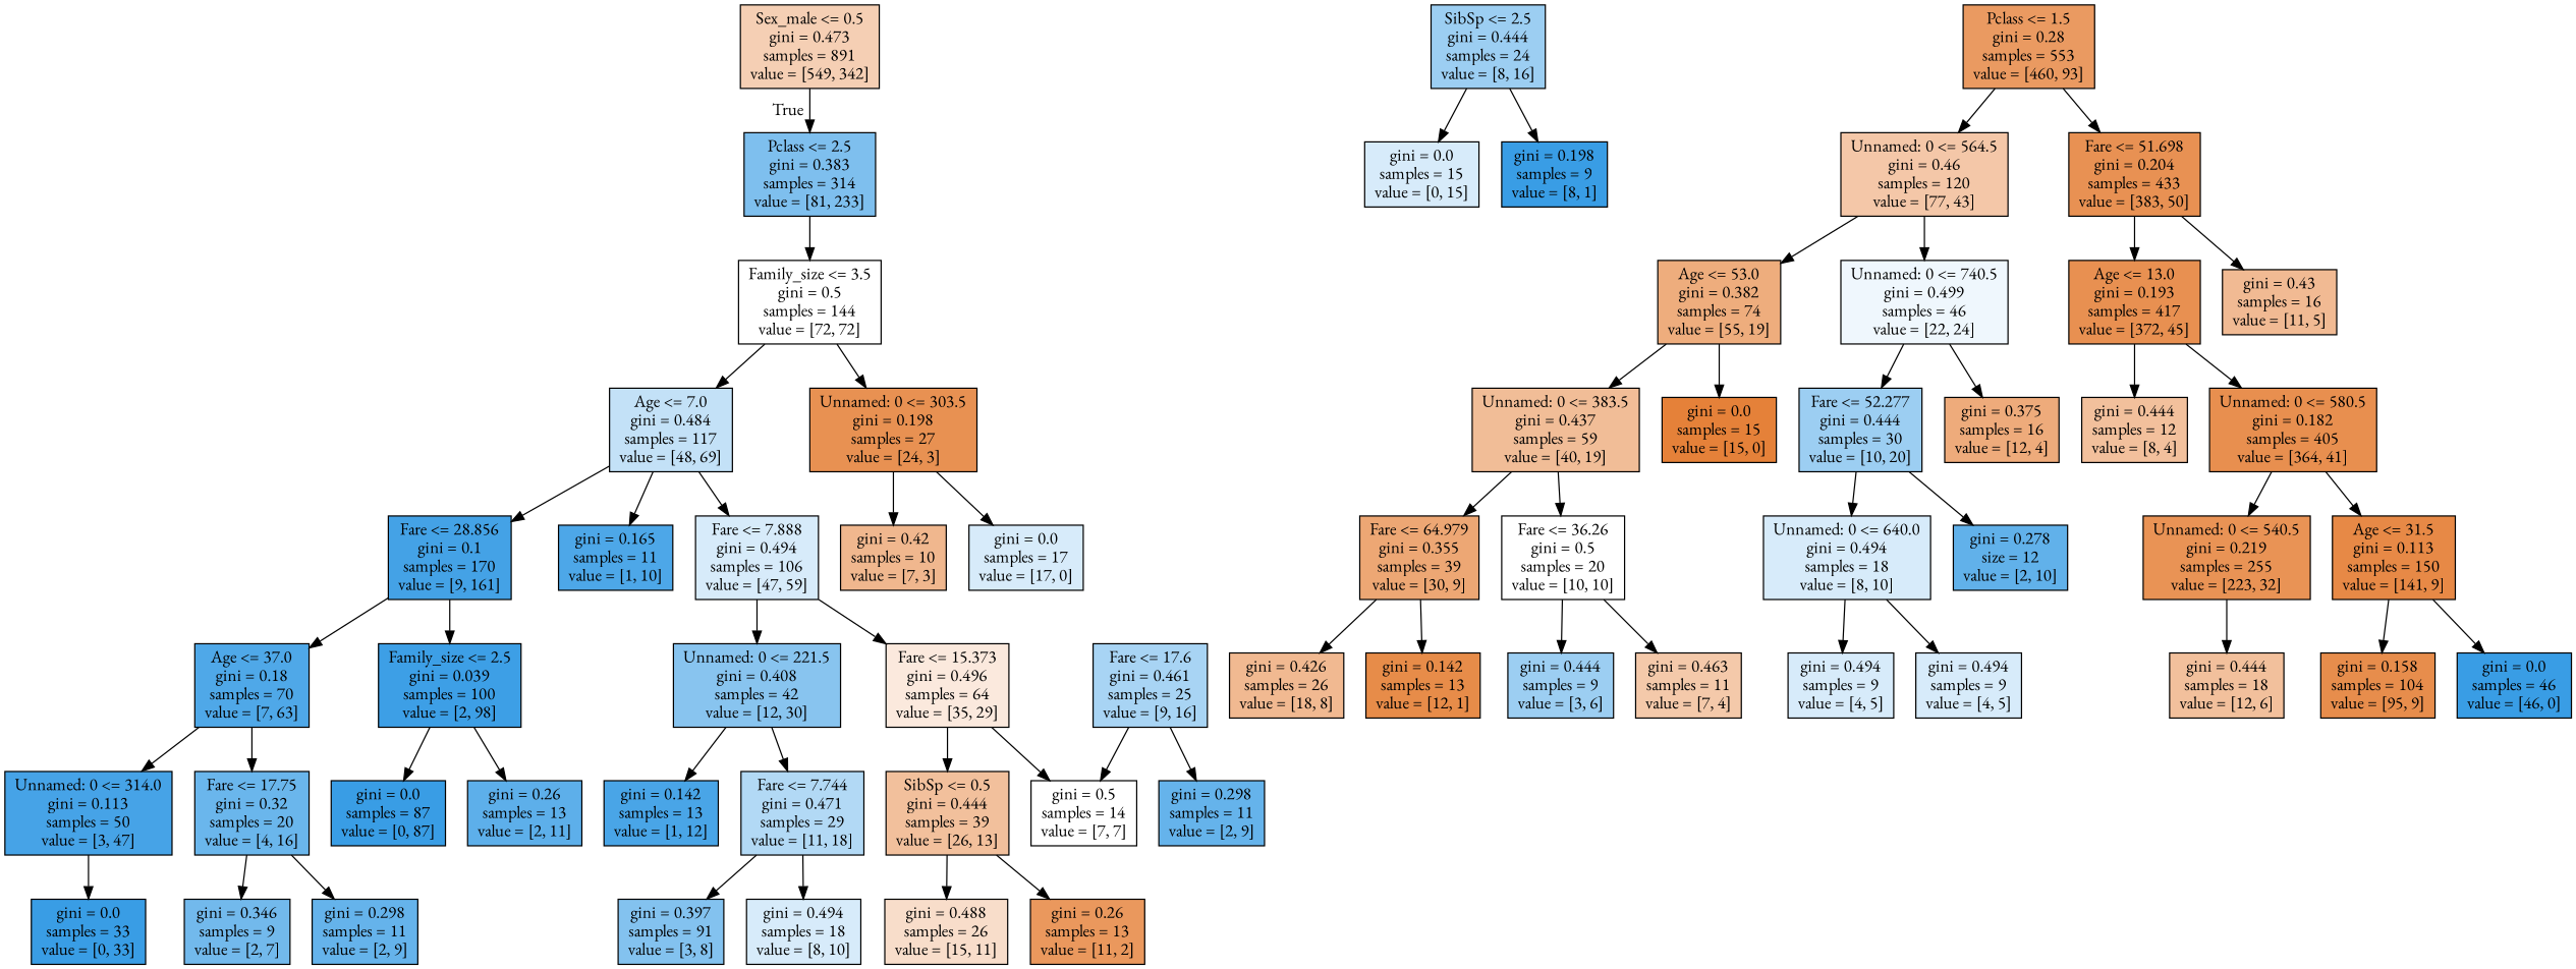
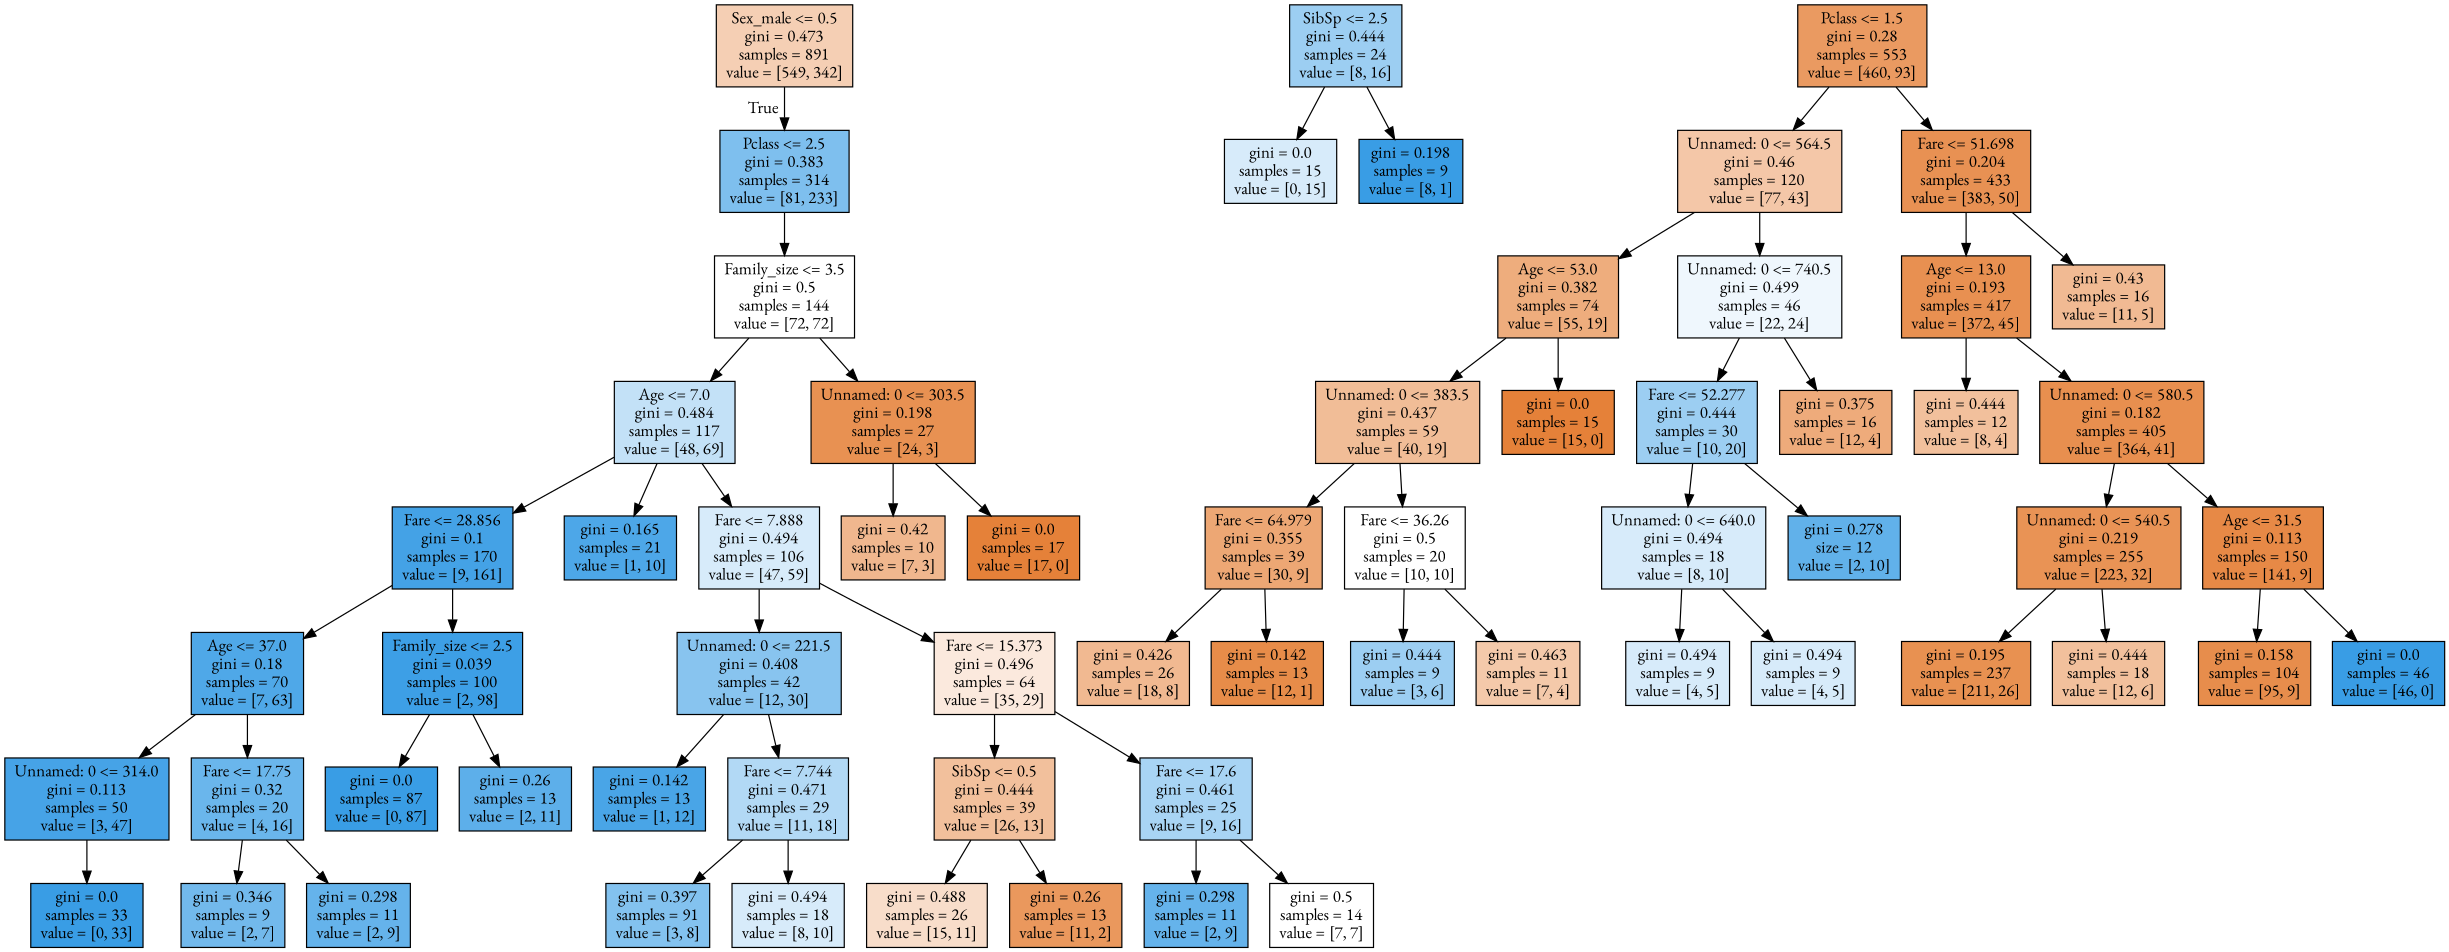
  digraph {
    fontname="EB Garamond"
    node [color=black fillcolor="#d7ebfa" fontname="EB Garamond" shape=box style=filled]
    edge [fontname="EB Garamond"]
    n1 [fillcolor="#f5cfb4" label="Sex_male <= 0.5\ngini = 0.473\nsamples = 891\nvalue = [549, 342]"]
    n2 [fillcolor="#7ebfee" label="Pclass <= 2.5\ngini = 0.383\nsamples = 314\nvalue = [81, 233]"]
    n3 [fillcolor="#ffffff" label="Family_size <= 3.5\ngini = 0.5\nsamples = 144\nvalue = [72, 72]"]
    n4 [fillcolor="#44a2e6" label="Fare <= 28.856\ngini = 0.1\nsamples = 170\nvalue = [9, 161]"]
    n5 [fillcolor="#4fa8e8" label="Age <= 37.0\ngini = 0.18\nsamples = 70\nvalue = [7, 63]"]
    n6 [fillcolor="#3d9fe6" label="Family_size <= 2.5\ngini = 0.039\nsamples = 100\nvalue = [2, 98]"]
    n7 [fillcolor="#c3e1f7" label="Age <= 7.0\ngini = 0.484\nsamples = 117\nvalue = [48, 69]"]
    n8 [fillcolor="#e89152" label="Unnamed: 0 <= 303.5\ngini = 0.198\nsamples = 27\nvalue = [24, 3]"]
    n9 [fillcolor="#46a3e7" label="Unnamed: 0 <= 314.0\ngini = 0.113\nsamples = 50\nvalue = [3, 47]"]
    n10 [fillcolor="#6ab6ec" label="Fare <= 17.75\ngini = 0.32\nsamples = 20\nvalue = [4, 16]"]
    n11 [fillcolor="#399de5" label="gini = 0.0\nsamples = 87\nvalue = [0, 87]"]
    n12 [fillcolor="#5dafea" label="gini = 0.26\nsamples = 13\nvalue = [2, 11]"]
    n13 [fillcolor="#399de5" label="gini = 0.0\nsamples = 33\nvalue = [0, 33]"]
    n14 [fillcolor="#72b9ec" label="gini = 0.346\nsamples = 9\nvalue = [2, 7]"]
    n15 [fillcolor="#65b3eb" label="gini = 0.298\nsamples = 11\nvalue = [2, 9]"]
-   n16 [fillcolor="#4da7e8" label="gini = 0.165\nsamples = 11\nvalue = [1, 10]"]
+   n16 [fillcolor="#4da7e8" label="gini = 0.165\nsamples = 21\nvalue = [1, 10]"]
    n17 [label="Fare <= 7.888\ngini = 0.494\nsamples = 106\nvalue = [47, 59]"]
    n18 [fillcolor="#f0b78e" label="gini = 0.42\nsamples = 10\nvalue = [7, 3]"]
-   n19 [label="gini = 0.0\nsamples = 17\nvalue = [17, 0]"]
+   n19 [fillcolor="#e58139" label="gini = 0.0\nsamples = 17\nvalue = [17, 0]"]
    n20 [fillcolor="#88c4ef" label="Unnamed: 0 <= 221.5\ngini = 0.408\nsamples = 42\nvalue = [12, 30]"]
    n21 [fillcolor="#fbe9dd" label="Fare <= 15.373\ngini = 0.496\nsamples = 64\nvalue = [35, 29]"]
    n22 [fillcolor="#49a5e7" label="gini = 0.142\nsamples = 13\nvalue = [1, 12]"]
    n23 [fillcolor="#b2d9f5" label="Fare <= 7.744\ngini = 0.471\nsamples = 29\nvalue = [11, 18]"]
    n24 [fillcolor="#f2c09c" label="SibSp <= 0.5\ngini = 0.444\nsamples = 39\nvalue = [26, 13]"]
    n25 [fillcolor="#a8d4f4" label="Fare <= 17.6\ngini = 0.461\nsamples = 25\nvalue = [9, 16]"]
    n26 [fillcolor="#83c2ef" label="gini = 0.397\nsamples = 91\nvalue = [3, 8]"]
    n27 [label="gini = 0.494\nsamples = 18\nvalue = [8, 10]"]
    n28 [fillcolor="#f8ddca" label="gini = 0.488\nsamples = 26\nvalue = [15, 11]"]
    n29 [fillcolor="#ea985d" label="gini = 0.26\nsamples = 13\nvalue = [11, 2]"]
    n30 [fillcolor="#65b3eb" label="gini = 0.298\nsamples = 11\nvalue = [2, 9]"]
    n31 [fillcolor="#ffffff" label="gini = 0.5\nsamples = 14\nvalue = [7, 7]"]
    n32 [fillcolor="#9ccef2" label="SibSp <= 2.5\ngini = 0.444\nsamples = 24\nvalue = [8, 16]"]
    n33 [label="gini = 0.0\nsamples = 15\nvalue = [0, 15]"]
    n34 [fillcolor="#399de5" label="gini = 0.198\nsamples = 9\nvalue = [8, 1]"]
    n35 [fillcolor="#ea9a61" label="Pclass <= 1.5\ngini = 0.28\nsamples = 553\nvalue = [460, 93]"]
    n36 [fillcolor="#f4c7a8" label="Unnamed: 0 <= 564.5\ngini = 0.46\nsamples = 120\nvalue = [77, 43]"]
    n37 [fillcolor="#e89153" label="Fare <= 51.698\ngini = 0.204\nsamples = 433\nvalue = [383, 50]"]
    n38 [fillcolor="#eead7d" label="Age <= 53.0\ngini = 0.382\nsamples = 74\nvalue = [55, 19]"]
    n39 [fillcolor="#eff7fd" label="Unnamed: 0 <= 740.5\ngini = 0.499\nsamples = 46\nvalue = [22, 24]"]
    n40 [fillcolor="#e89051" label="Age <= 13.0\ngini = 0.193\nsamples = 417\nvalue = [372, 45]"]
    n41 [fillcolor="#f1ba93" label="gini = 0.43\nsamples = 16\nvalue = [11, 5]"]
    n42 [fillcolor="#f1bd97" label="Unnamed: 0 <= 383.5\ngini = 0.437\nsamples = 59\nvalue = [40, 19]"]
    n43 [fillcolor="#e58139" label="gini = 0.0\nsamples = 15\nvalue = [15, 0]"]
    n44 [fillcolor="#9ccef2" label="Fare <= 52.277\ngini = 0.444\nsamples = 30\nvalue = [10, 20]"]
    n45 [fillcolor="#eeab7b" label="gini = 0.375\nsamples = 16\nvalue = [12, 4]"]
    n46 [fillcolor="#eda774" label="Fare <= 64.979\ngini = 0.355\nsamples = 39\nvalue = [30, 9]"]
    n47 [fillcolor="#ffffff" label="Fare <= 36.26\ngini = 0.5\nsamples = 20\nvalue = [10, 10]"]
    n48 [fillcolor="#f1b991" label="gini = 0.426\nsamples = 26\nvalue = [18, 8]"]
    n49 [fillcolor="#e78c49" label="gini = 0.142\nsamples = 13\nvalue = [12, 1]"]
    n50 [fillcolor="#9ccef2" label="gini = 0.444\nsamples = 9\nvalue = [3, 6]"]
    n51 [fillcolor="#f4c9aa" label="gini = 0.463\nsamples = 11\nvalue = [7, 4]"]
    n52 [label="Unnamed: 0 <= 640.0\ngini = 0.494\nsamples = 18\nvalue = [8, 10]"]
    n53 [fillcolor="#61b1ea" label="gini = 0.278\nsize = 12\nvalue = [2, 10]"]
    n54 [label="gini = 0.494\nsamples = 9\nvalue = [4, 5]"]
    n55 [label="gini = 0.494\nsamples = 9\nvalue = [4, 5]"]
    n56 [fillcolor="#f2c09c" label="gini = 0.444\nsamples = 12\nvalue = [8, 4]"]
    n57 [fillcolor="#e88f4f" label="Unnamed: 0 <= 580.5\ngini = 0.182\nsamples = 405\nvalue = [364, 41]"]
    n58 [fillcolor="#e99355" label="Unnamed: 0 <= 540.5\ngini = 0.219\nsamples = 255\nvalue = [223, 32]"]
    n59 [fillcolor="#e78946" label="Age <= 31.5\ngini = 0.113\nsamples = 150\nvalue = [141, 9]"]
+   n60 [fillcolor="#e89151" label="gini = 0.195\nsamples = 237\nvalue = [211, 26]"]
    n61 [fillcolor="#f2c09c" label="gini = 0.444\nsamples = 18\nvalue = [12, 6]"]
    n62 [fillcolor="#e78d4c" label="gini = 0.158\nsamples = 104\nvalue = [95, 9]"]
    n63 [fillcolor="#399de5" label="gini = 0.0\nsamples = 46\nvalue = [46, 0]"]
    n1 -> n2 [headlabel=True labelangle=45 labeldistance=2.5]
    n2 -> n3
    n3 -> n7
    n3 -> n8
    n4 -> n5
    n4 -> n6
    n5 -> n9
    n5 -> n10
    n6 -> n11
    n6 -> n12
    n7 -> n4
    n7 -> n16
    n7 -> n17
    n8 -> n18
    n8 -> n19
    n9 -> n13
    n10 -> n14
    n10 -> n15
    n17 -> n20
    n17 -> n21
    n20 -> n22
    n20 -> n23
    n21 -> n24
-   n21 -> n31
+   n21 -> n25
    n23 -> n26
    n23 -> n27
    n24 -> n28
    n24 -> n29
    n25 -> n30
    n25 -> n31
    n32 -> n33
    n32 -> n34
    n35 -> n36
    n35 -> n37
    n36 -> n38
    n36 -> n39
    n37 -> n40
    n37 -> n41
    n38 -> n42
    n38 -> n43
    n39 -> n44
    n39 -> n45
    n40 -> n56
    n40 -> n57
    n42 -> n46
    n42 -> n47
    n44 -> n52
    n44 -> n53
    n46 -> n48
    n46 -> n49
    n47 -> n50
    n47 -> n51
    n52 -> n54
    n52 -> n55
    n57 -> n58
    n57 -> n59
+   n58 -> n60
    n58 -> n61
    n59 -> n62
    n59 -> n63
  }
